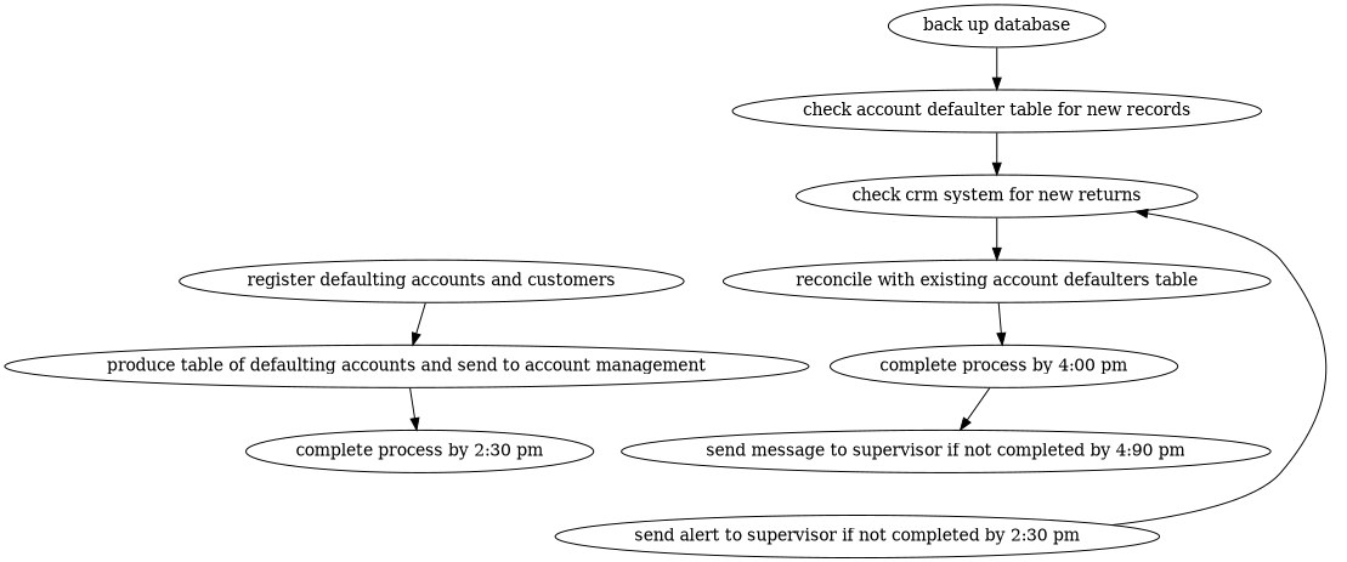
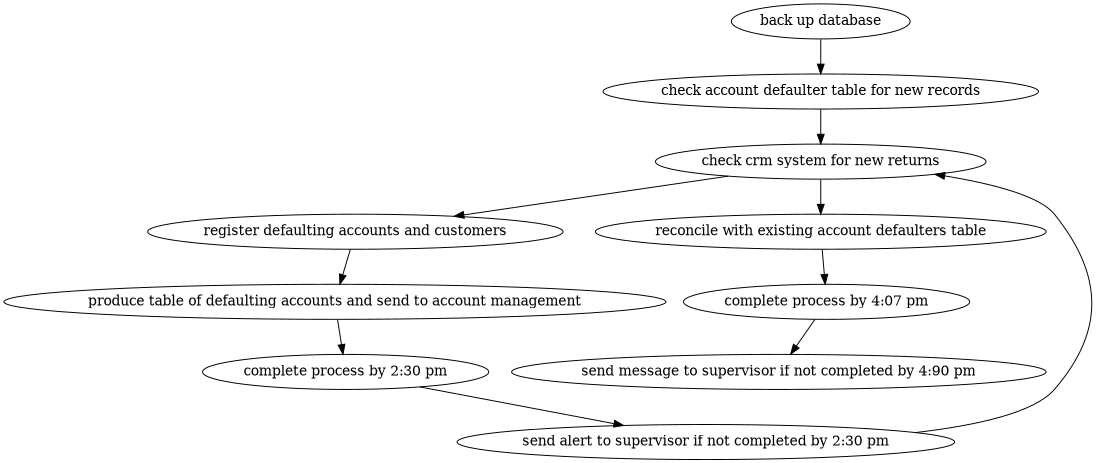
  strict digraph {
    edge [attrs="{'type': 'flow', 'label': 'flow'}"]
    "back up database" [attrs="{'type': 'Activity', 'label': 'back up database'}"]
    "check account defaulter table for new records" [attrs="{'type': 'Activity', 'label': 'check account defaulter table for new records'}"]
    "check crm system for new returns" [attrs="{'type': 'Activity', 'label': 'check crm system for new returns'}"]
    "register defaulting accounts and customers" [attrs="{'type': 'Activity', 'label': 'register defaulting accounts and customers'}"]
    "reconcile with existing account defaulters table" [attrs="{'type': 'Activity', 'label': 'reconcile with existing account defaulters table'}"]
    "produce table of defaulting accounts and send to account management" [attrs="{'type': 'Activity', 'label': 'produce table of defaulting accounts and send to account management'}"]
-   "complete process by 4:00 pm" [attrs="{'type': 'Activity', 'label': 'complete process by 4:00 pm'}"]
+   "complete process by 4:00 pm" [attrs="{'type': 'Activity', 'label': 'complete process by 4:00 pm'}" label="complete process by 4:07 pm"]
    "complete process by 2:30 pm" [attrs="{'type': 'Activity', 'label': 'complete process by 2:30 pm'}"]
    n9 [attrs="{'type': 'Activity', 'label': 'send message to supervisor if not completed by 4:00 pm'}" label="send message to supervisor if not completed by 4:90 pm"]
    "send alert to supervisor if not completed by 2:30 pm" [attrs="{'type': 'Activity', 'label': 'send alert to supervisor if not completed by 2:30 pm'}"]
    "back up database" -> "check account defaulter table for new records"
    "check account defaulter table for new records" -> "check crm system for new returns"
+   "check crm system for new returns" -> "register defaulting accounts and customers"
    "check crm system for new returns" -> "reconcile with existing account defaulters table"
    "register defaulting accounts and customers" -> "produce table of defaulting accounts and send to account management"
    "reconcile with existing account defaulters table" -> "complete process by 4:00 pm"
    "produce table of defaulting accounts and send to account management" -> "complete process by 2:30 pm"
    "complete process by 4:00 pm" -> n9
+   "complete process by 2:30 pm" -> "send alert to supervisor if not completed by 2:30 pm"
    "send alert to supervisor if not completed by 2:30 pm" -> "check crm system for new returns"
  }
